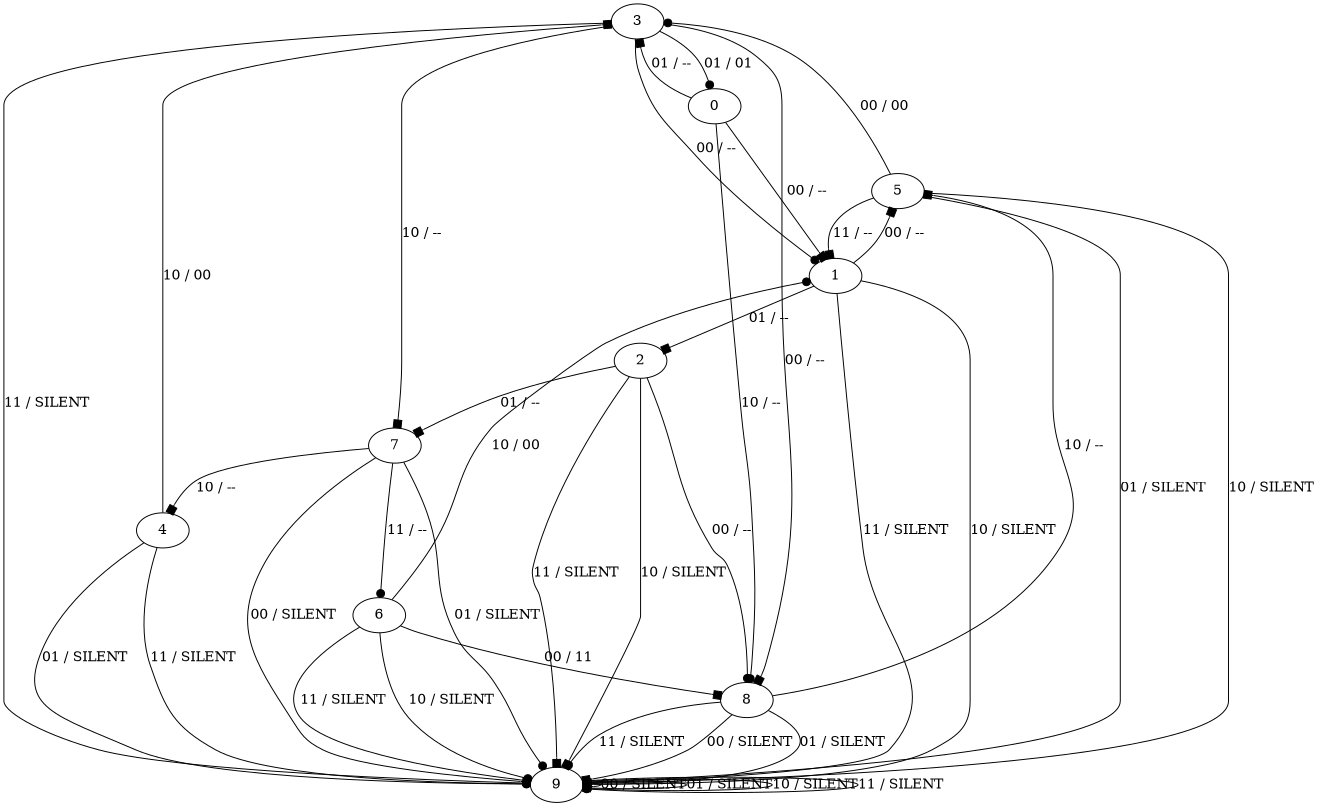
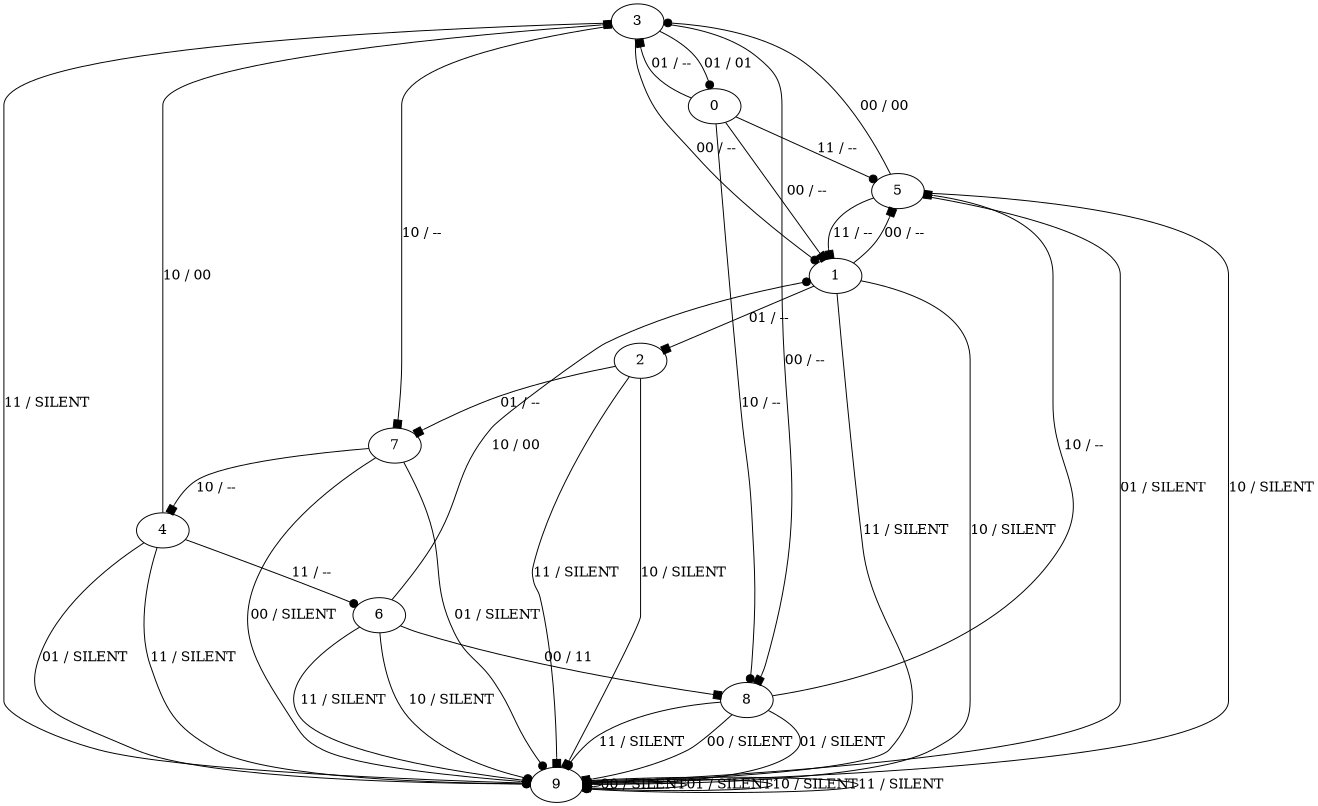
  digraph {
    edge [arrowhead=box]
    3
    0
    1
    7
    9
    8
    5
    2
    4
    6
    3 -> 0 [arrowhead=dot label="01 / 01"]
    3 -> 1 [arrowhead=dot label="00 / --"]
    3 -> 7 [label="10 / --"]
    3 -> 9 [arrowhead=dot label="11 / SILENT"]
    3 -> 8 [label="00 / --"]
    0 -> 3 [label="01 / --"]
    0 -> 1 [label="00 / --"]
    0 -> 8 [arrowhead=dot label="10 / --"]
+   0 -> 5 [arrowhead=dot label="11 / --"]
    1 -> 9 [label="10 / SILENT"]
    1 -> 9 [arrowhead=dot label="11 / SILENT"]
    1 -> 5 [label="00 / --"]
    1 -> 2 [label="01 / --"]
    7 -> 9 [label="00 / SILENT"]
    7 -> 9 [arrowhead=dot label="01 / SILENT"]
    7 -> 4 [label="10 / --"]
-   7 -> 6 [arrowhead=dot label="11 / --"]
+   4 -> 6 [arrowhead=dot label="11 / --"]
    9 -> 9 [label="00 / SILENT"]
    9 -> 9 [label="01 / SILENT"]
    9 -> 9 [arrowhead=dot label="10 / SILENT"]
    9 -> 9 [arrowhead=dot label="11 / SILENT"]
    8 -> 9 [label="00 / SILENT"]
    8 -> 9 [label="01 / SILENT"]
    8 -> 9 [arrowhead=dot label="11 / SILENT"]
    8 -> 5 [label="10 / --"]
    5 -> 3 [arrowhead=dot label="00 / 00"]
    5 -> 1 [label="11 / --"]
    5 -> 9 [label="01 / SILENT"]
    5 -> 9 [label="10 / SILENT"]
    2 -> 7 [label="01 / --"]
    2 -> 9 [label="10 / SILENT"]
    2 -> 9 [label="11 / SILENT"]
-   2 -> 8 [arrowhead=dot label="00 / --"]
    4 -> 3 [label="10 / 00"]
    4 -> 9 [arrowhead=dot label="01 / SILENT"]
    4 -> 9 [arrowhead=dot label="11 / SILENT"]
    6 -> 1 [arrowhead=dot label="10 / 00"]
    6 -> 9 [arrowhead=dot label="10 / SILENT"]
    6 -> 9 [arrowhead=dot label="11 / SILENT"]
    6 -> 8 [label="00 / 11"]
  }
